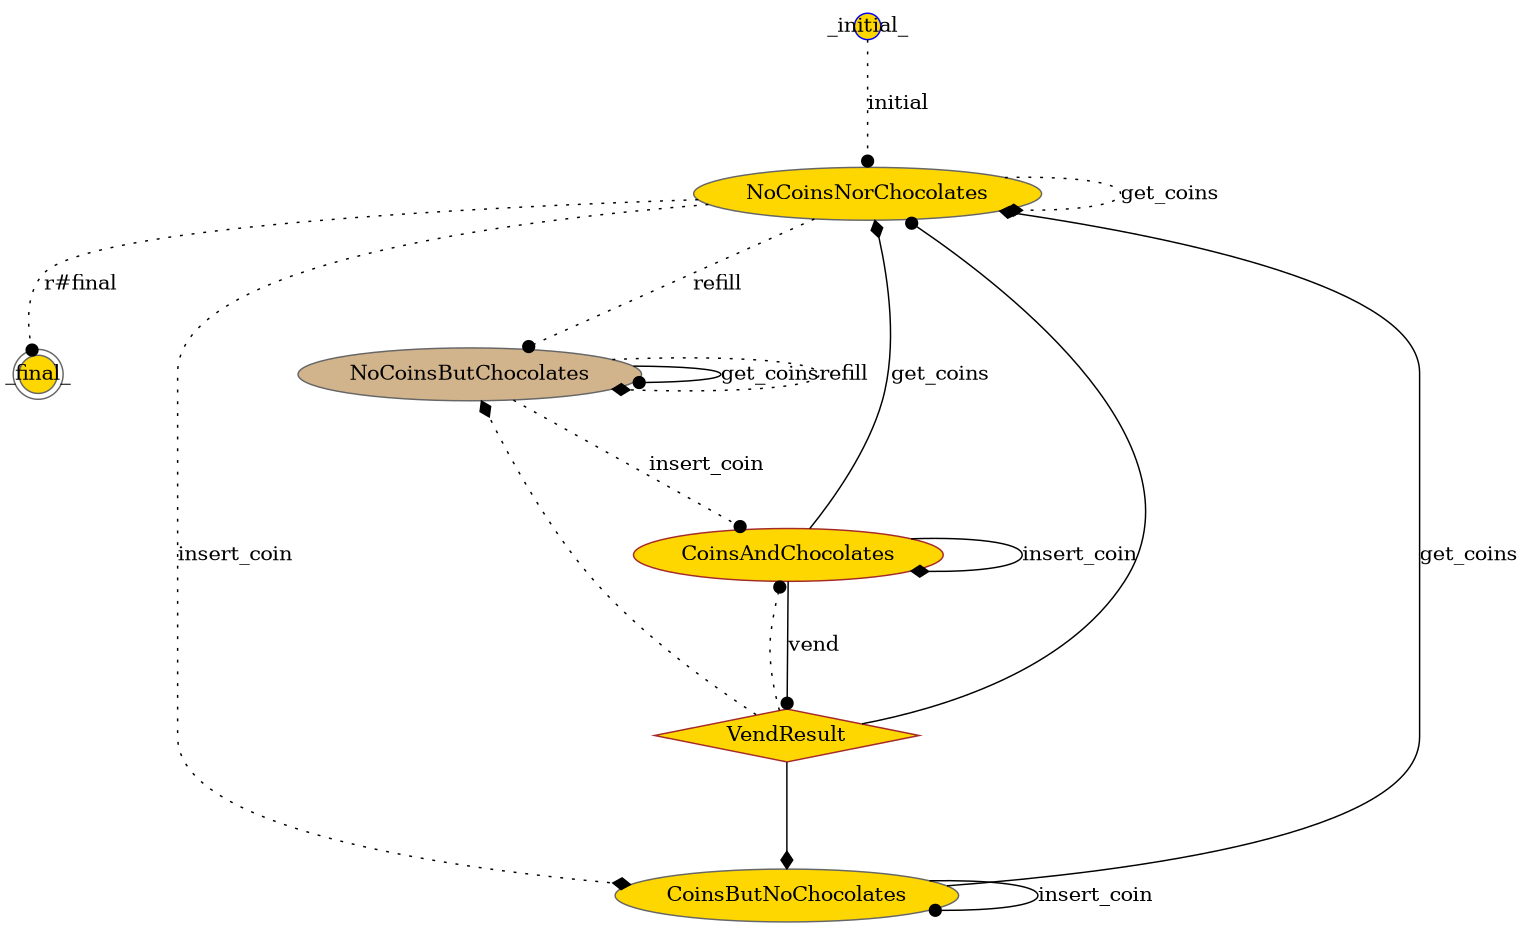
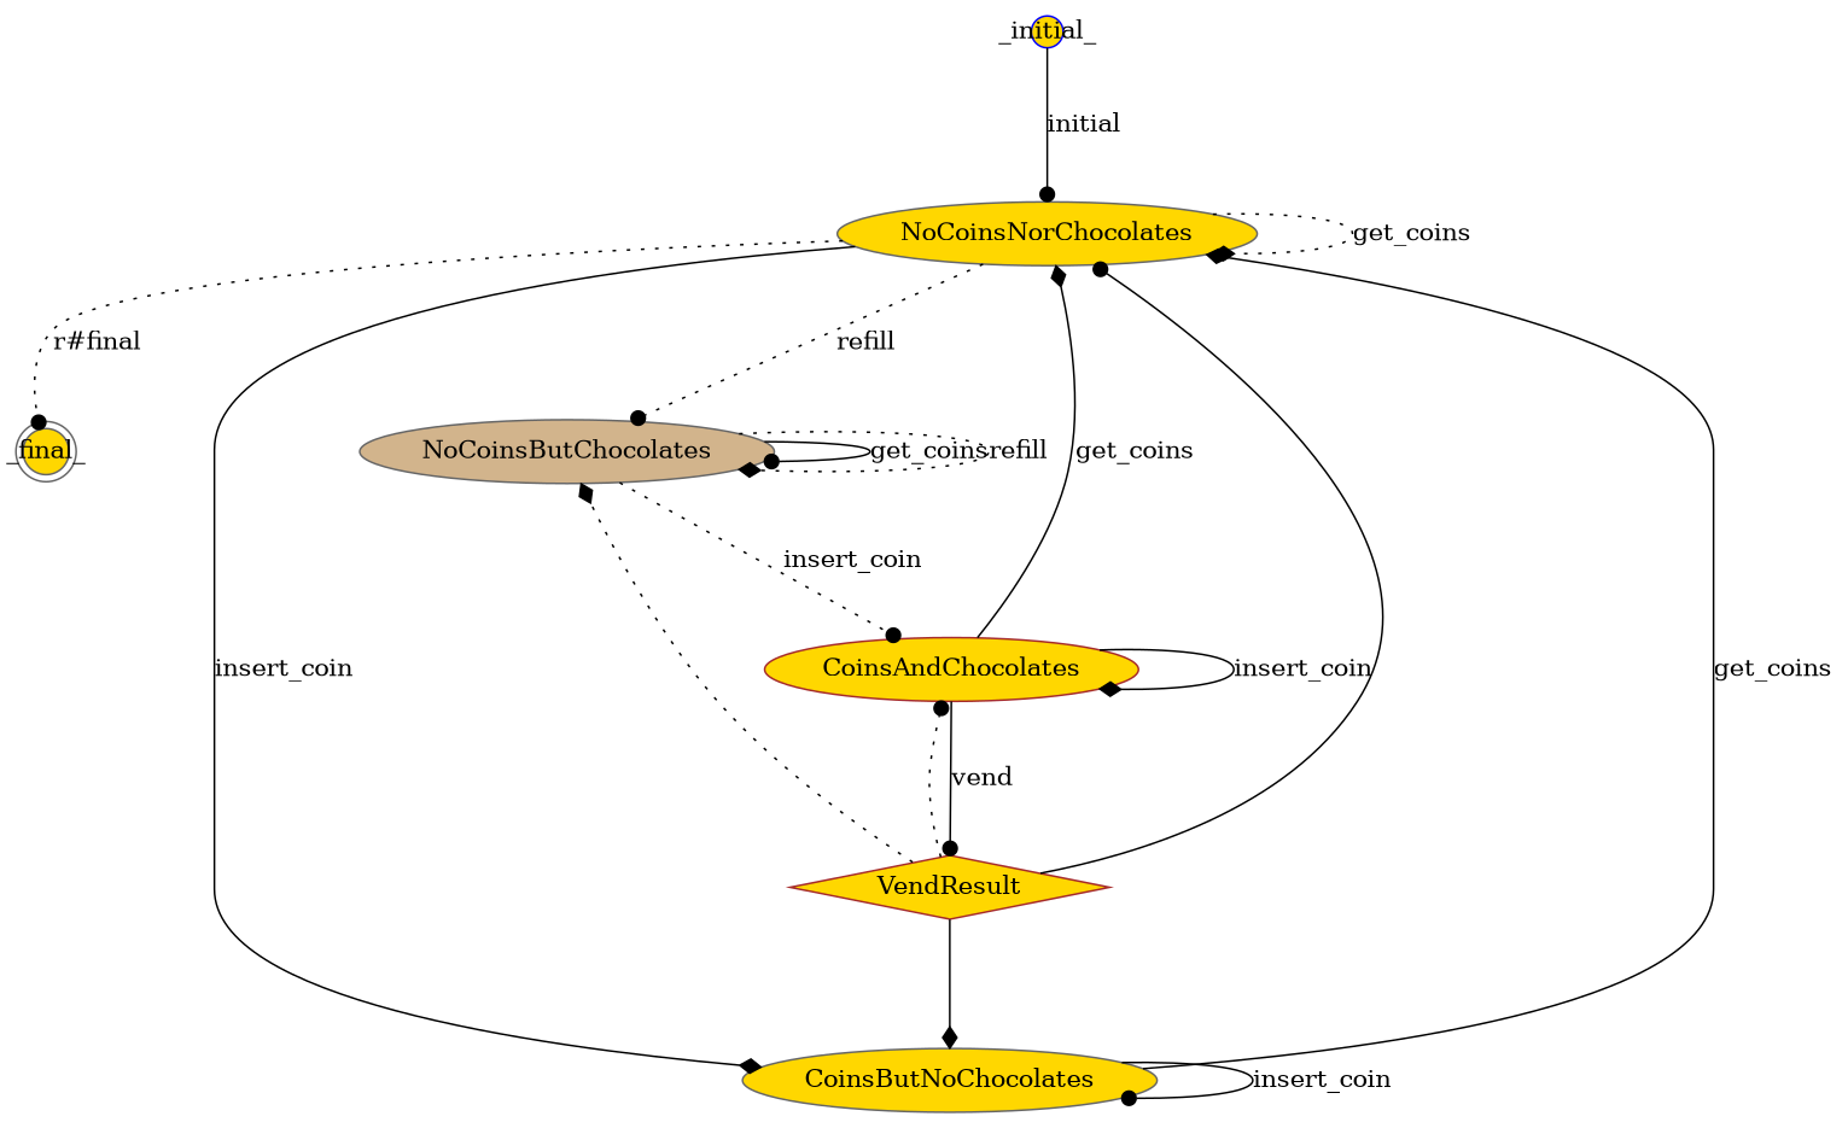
  digraph {
    nodesep=0.75
    ranksep=1
    node [color=gray40 fillcolor=gold style=filled]
    edge [arrowhead=dot style=solid]
    _initial_ [color=blue fixedsize=true height=0.25 shape=circle]
    NoCoinsNorChocolates
    _final_ [fixedsize=true height=0.25 shape=doublecircle]
    NoCoinsButChocolates [fillcolor=tan]
    CoinsButNoChocolates
    VendResult [color=brown shape=diamond]
    CoinsAndChocolates [color=brown]
-   _initial_ -> NoCoinsNorChocolates [label=initial style=dotted]
+   _initial_ -> NoCoinsNorChocolates [label=initial]
    NoCoinsNorChocolates -> NoCoinsNorChocolates [arrowhead=diamond label=get_coins style=dotted]
    NoCoinsNorChocolates -> _final_ [label="r#final" style=dotted]
    NoCoinsNorChocolates -> NoCoinsButChocolates [label=refill style=dotted]
-   NoCoinsNorChocolates -> CoinsButNoChocolates [arrowhead=diamond label=insert_coin style=dotted]
+   NoCoinsNorChocolates -> CoinsButNoChocolates [arrowhead=diamond label=insert_coin]
    NoCoinsButChocolates -> NoCoinsButChocolates [label=get_coins]
    NoCoinsButChocolates -> NoCoinsButChocolates [arrowhead=diamond label=refill style=dotted]
    NoCoinsButChocolates -> CoinsAndChocolates [label=insert_coin style=dotted]
    CoinsButNoChocolates -> NoCoinsNorChocolates [arrowhead=diamond label=get_coins]
    CoinsButNoChocolates -> CoinsButNoChocolates [label=insert_coin]
    VendResult -> NoCoinsNorChocolates
    VendResult -> NoCoinsButChocolates [arrowhead=diamond style=dotted]
    VendResult -> CoinsButNoChocolates [arrowhead=diamond]
    VendResult -> CoinsAndChocolates [style=dotted]
    CoinsAndChocolates -> NoCoinsNorChocolates [arrowhead=diamond label=get_coins]
    CoinsAndChocolates -> VendResult [label=vend]
    CoinsAndChocolates -> CoinsAndChocolates [arrowhead=diamond label=insert_coin]
  }
